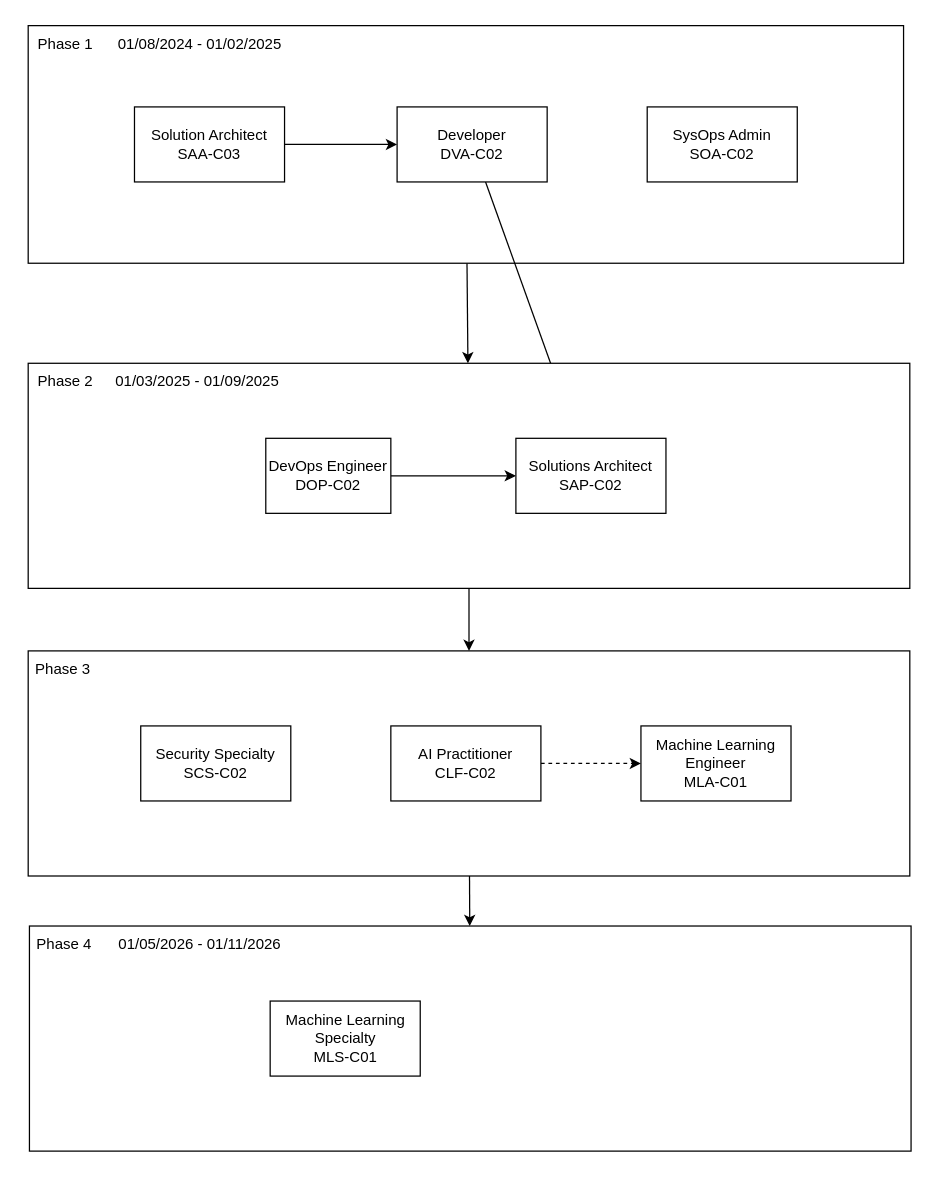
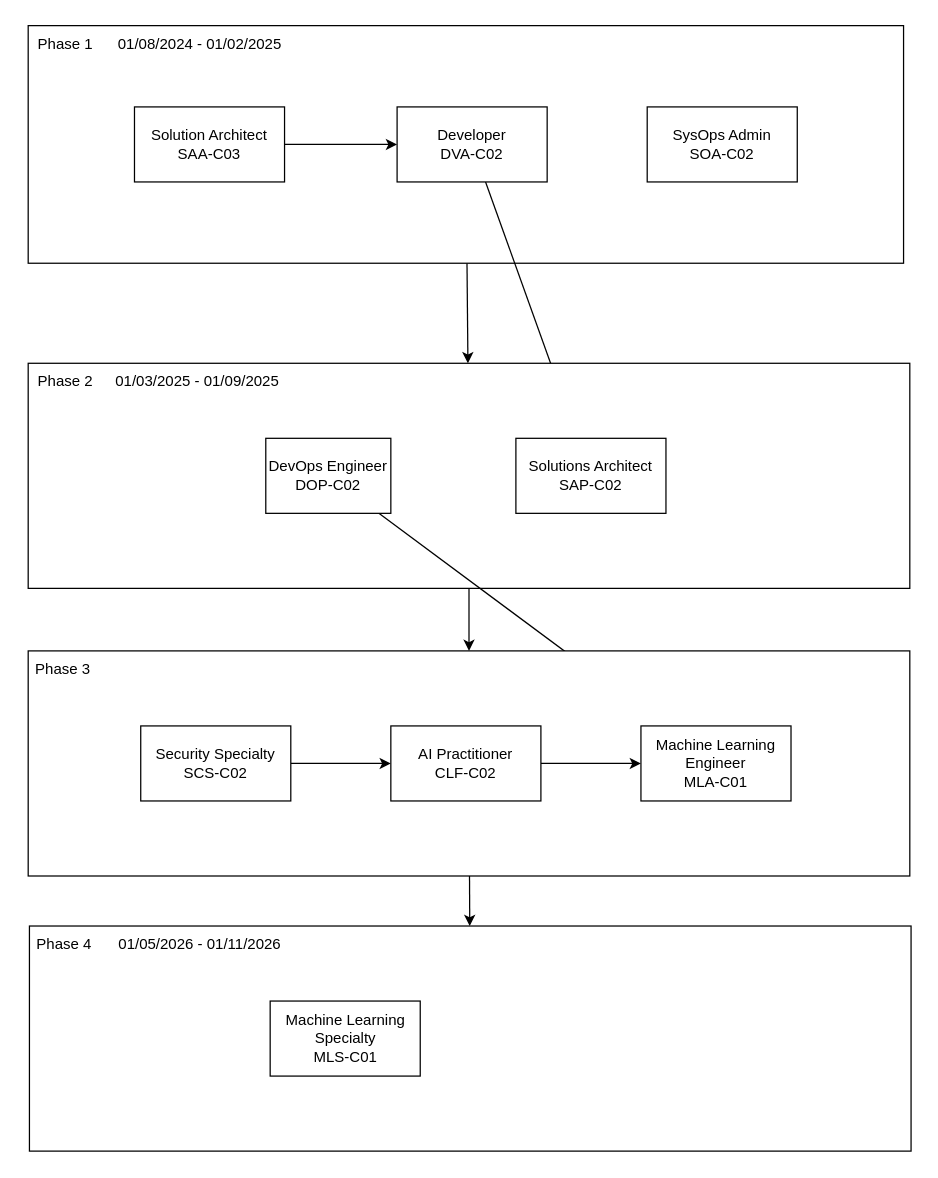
  <mxCell id="0" />
  <mxCell id="1" parent="0" />
  <mxCell id="2" style="edgeStyle=none;html=1;" edge="1" parent="1" source="3" target="10"><mxGeometry relative="1" as="geometry" /></mxCell>
  <mxCell id="3" value="" style="rounded=0;whiteSpace=wrap;html=1;" vertex="1" parent="1"><mxGeometry x="22" y="20" width="700" height="190" as="geometry" /></mxCell>
  <mxCell id="4" style="edgeStyle=none;html=1;" edge="1" parent="1" source="5" target="7"><mxGeometry relative="1" as="geometry" /></mxCell>
  <mxCell id="5" value="Solution Architect&lt;br&gt;SAA-C03" style="rounded=0;whiteSpace=wrap;html=1;" vertex="1" parent="1"><mxGeometry x="107" y="85" width="120" height="60" as="geometry" /></mxCell>
  <mxCell id="6" value="" style="edgeStyle=none;html=1;" edge="1" parent="1" source="7" target="13"><mxGeometry relative="1" as="geometry" /></mxCell>
  <mxCell id="7" value="Developer&lt;br&gt;DVA-C02" style="rounded=0;whiteSpace=wrap;html=1;" vertex="1" parent="1"><mxGeometry x="317" y="85" width="120" height="60" as="geometry" /></mxCell>
  <mxCell id="8" value="SysOps Admin&lt;br&gt;SOA-C02" style="rounded=0;whiteSpace=wrap;html=1;" vertex="1" parent="1"><mxGeometry x="517" y="85" width="120" height="60" as="geometry" /></mxCell>
  <mxCell id="9" style="edgeStyle=none;html=1;entryX=0.5;entryY=0;entryDx=0;entryDy=0;" edge="1" parent="1" source="10" target="17"><mxGeometry relative="1" as="geometry" /></mxCell>
  <mxCell id="10" value="" style="whiteSpace=wrap;html=1;rounded=0;" vertex="1" parent="1"><mxGeometry x="22" y="290" width="705" height="180" as="geometry" /></mxCell>
- <mxCell id="11" value="" style="edgeStyle=none;html=1;" edge="1" parent="1" source="12" target="13"><mxGeometry relative="1" as="geometry" /></mxCell>
+ <mxCell id="11" value="" style="edgeStyle=none;html=1;" edge="1" parent="1" source="12" target="23"><mxGeometry relative="1" as="geometry" /></mxCell>
  <mxCell id="12" value="DevOps Engineer&lt;br&gt;DOP-C02" style="rounded=0;whiteSpace=wrap;html=1;" vertex="1" parent="1"><mxGeometry x="212" y="350" width="100" height="60" as="geometry" /></mxCell>
  <mxCell id="13" value="Solutions Architect&lt;br&gt;SAP-C02" style="rounded=0;whiteSpace=wrap;html=1;" vertex="1" parent="1"><mxGeometry x="412" y="350" width="120" height="60" as="geometry" /></mxCell>
  <mxCell id="14" value="Phase 1" style="text;html=1;strokeColor=none;fillColor=none;align=center;verticalAlign=middle;whiteSpace=wrap;rounded=0;" vertex="1" parent="1"><mxGeometry x="22" y="20" width="60" height="30" as="geometry" /></mxCell>
  <mxCell id="15" value="Phase 2" style="text;html=1;strokeColor=none;fillColor=none;align=center;verticalAlign=middle;whiteSpace=wrap;rounded=0;" vertex="1" parent="1"><mxGeometry x="22" y="290" width="60" height="30" as="geometry" /></mxCell>
  <mxCell id="16" style="edgeStyle=none;html=1;" edge="1" parent="1" source="17" target="24"><mxGeometry relative="1" as="geometry" /></mxCell>
  <mxCell id="17" value="" style="whiteSpace=wrap;html=1;rounded=0;" vertex="1" parent="1"><mxGeometry x="22" y="520" width="705" height="180" as="geometry" /></mxCell>
+ <mxCell id="18" value="" style="edgeStyle=none;html=1;" edge="1" parent="1" source="19" target="22"><mxGeometry relative="1" as="geometry" /></mxCell>
  <mxCell id="19" value="Security Specialty&lt;br&gt;SCS-C02" style="rounded=0;whiteSpace=wrap;html=1;" vertex="1" parent="1"><mxGeometry x="112" y="580" width="120" height="60" as="geometry" /></mxCell>
  <mxCell id="20" value="Phase 3" style="text;html=1;strokeColor=none;fillColor=none;align=center;verticalAlign=middle;whiteSpace=wrap;rounded=0;" vertex="1" parent="1"><mxGeometry x="20" y="520" width="60" height="30" as="geometry" /></mxCell>
- <mxCell id="21" value="" style="edgeStyle=none;html=1;dashed=1;" edge="1" parent="1" source="22" target="23"><mxGeometry relative="1" as="geometry" /></mxCell>
+ <mxCell id="21" value="" style="edgeStyle=none;html=1;" edge="1" parent="1" source="22" target="23"><mxGeometry relative="1" as="geometry" /></mxCell>
  <mxCell id="22" value="AI Practitioner&lt;br&gt;CLF-C02" style="rounded=0;whiteSpace=wrap;html=1;" vertex="1" parent="1"><mxGeometry x="312" y="580" width="120" height="60" as="geometry" /></mxCell>
  <mxCell id="23" value="Machine Learning Engineer&lt;br&gt;MLA-C01" style="rounded=0;whiteSpace=wrap;html=1;" vertex="1" parent="1"><mxGeometry x="512" y="580" width="120" height="60" as="geometry" /></mxCell>
  <mxCell id="24" value="" style="whiteSpace=wrap;html=1;rounded=0;" vertex="1" parent="1"><mxGeometry x="23" y="740" width="705" height="180" as="geometry" /></mxCell>
  <mxCell id="25" value="Machine Learning Specialty&lt;br&gt;MLS-C01" style="rounded=0;whiteSpace=wrap;html=1;" vertex="1" parent="1"><mxGeometry x="215.5" y="800" width="120" height="60" as="geometry" /></mxCell>
  <mxCell id="26" value="Phase 4" style="text;html=1;strokeColor=none;fillColor=none;align=center;verticalAlign=middle;whiteSpace=wrap;rounded=0;" vertex="1" parent="1"><mxGeometry x="21" y="740" width="60" height="30" as="geometry" /></mxCell>
  <mxCell id="27" value="01/08/2024 - 01/02/2025" style="text;html=1;strokeColor=none;fillColor=none;align=center;verticalAlign=middle;whiteSpace=wrap;rounded=0;" vertex="1" parent="1"><mxGeometry x="82" y="20" width="155" height="30" as="geometry" /></mxCell>
  <mxCell id="28" value="01/03/2025 - 01/09/2025" style="text;html=1;strokeColor=none;fillColor=none;align=center;verticalAlign=middle;whiteSpace=wrap;rounded=0;" vertex="1" parent="1"><mxGeometry x="80" y="290" width="155" height="30" as="geometry" /></mxCell>
  <mxCell id="29" value="01/05/2026 - 01/11/2026" style="text;html=1;strokeColor=none;fillColor=none;align=center;verticalAlign=middle;whiteSpace=wrap;rounded=0;" vertex="1" parent="1"><mxGeometry x="82" y="740" width="155" height="30" as="geometry" /></mxCell>
